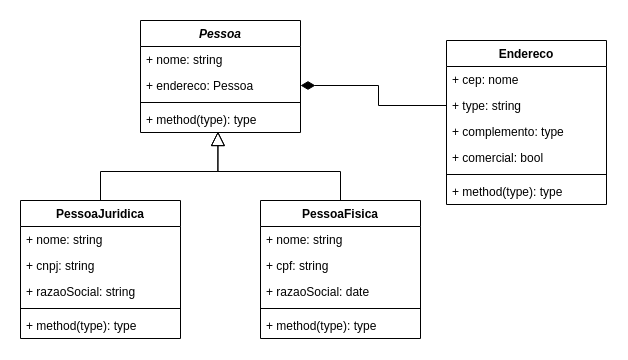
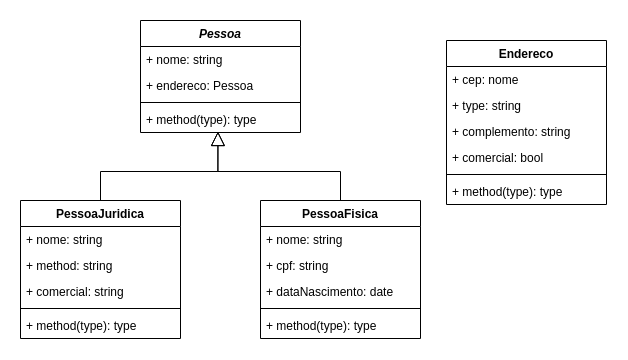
  <mxCell id="0" />
  <mxCell id="1" parent="0" />
  <mxCell id="2" style="edgeStyle=orthogonalEdgeStyle;rounded=0;orthogonalLoop=1;jettySize=auto;html=1;entryX=0.484;entryY=0.963;entryDx=0;entryDy=0;entryPerimeter=0;endArrow=block;endFill=0;endSize=12;" edge="1" parent="1" source="3" target="20"><mxGeometry relative="1" as="geometry" /></mxCell>
  <mxCell id="3" value="PessoaJuridica" style="swimlane;fontStyle=1;align=center;verticalAlign=top;childLayout=stackLayout;horizontal=1;startSize=26;horizontalStack=0;resizeParent=1;resizeParentMax=0;resizeLast=0;collapsible=1;marginBottom=0;" vertex="1" parent="1"><mxGeometry x="20" y="200" width="160" height="138" as="geometry"><mxRectangle x="214" y="180" width="120" height="26" as="alternateBounds" /></mxGeometry></mxCell>
  <mxCell id="4" value="+ nome: string" style="text;strokeColor=none;fillColor=none;align=left;verticalAlign=top;spacingLeft=4;spacingRight=4;overflow=hidden;rotatable=0;points=[[0,0.5],[1,0.5]];portConstraint=eastwest;" vertex="1" parent="3"><mxGeometry y="26" width="160" height="26" as="geometry" /></mxCell>
- <mxCell id="5" value="+ cnpj: string" style="text;strokeColor=none;fillColor=none;align=left;verticalAlign=top;spacingLeft=4;spacingRight=4;overflow=hidden;rotatable=0;points=[[0,0.5],[1,0.5]];portConstraint=eastwest;" vertex="1" parent="3"><mxGeometry y="52" width="160" height="26" as="geometry" /></mxCell>
- <mxCell id="6" value="+ razaoSocial: string" style="text;strokeColor=none;fillColor=none;align=left;verticalAlign=top;spacingLeft=4;spacingRight=4;overflow=hidden;rotatable=0;points=[[0,0.5],[1,0.5]];portConstraint=eastwest;" vertex="1" parent="3"><mxGeometry y="78" width="160" height="26" as="geometry" /></mxCell>
+ <mxCell id="5" value="+ method: string" style="text;strokeColor=none;fillColor=none;align=left;verticalAlign=top;spacingLeft=4;spacingRight=4;overflow=hidden;rotatable=0;points=[[0,0.5],[1,0.5]];portConstraint=eastwest;" vertex="1" parent="3"><mxGeometry y="52" width="160" height="26" as="geometry" /></mxCell>
+ <mxCell id="6" value="+ comercial: string" style="text;strokeColor=none;fillColor=none;align=left;verticalAlign=top;spacingLeft=4;spacingRight=4;overflow=hidden;rotatable=0;points=[[0,0.5],[1,0.5]];portConstraint=eastwest;" vertex="1" parent="3"><mxGeometry y="78" width="160" height="26" as="geometry" /></mxCell>
  <mxCell id="7" value="" style="line;strokeWidth=1;fillColor=none;align=left;verticalAlign=middle;spacingTop=-1;spacingLeft=3;spacingRight=3;rotatable=0;labelPosition=right;points=[];portConstraint=eastwest;" vertex="1" parent="3"><mxGeometry y="104" width="160" height="8" as="geometry" /></mxCell>
  <mxCell id="8" value="+ method(type): type" style="text;strokeColor=none;fillColor=none;align=left;verticalAlign=top;spacingLeft=4;spacingRight=4;overflow=hidden;rotatable=0;points=[[0,0.5],[1,0.5]];portConstraint=eastwest;" vertex="1" parent="3"><mxGeometry y="112" width="160" height="26" as="geometry" /></mxCell>
  <mxCell id="9" style="edgeStyle=orthogonalEdgeStyle;rounded=0;orthogonalLoop=1;jettySize=auto;html=1;entryX=0.484;entryY=0.962;entryDx=0;entryDy=0;entryPerimeter=0;endArrow=block;endFill=0;endSize=12;" edge="1" parent="1" source="10" target="20"><mxGeometry relative="1" as="geometry" /></mxCell>
  <mxCell id="10" value="PessoaFisica" style="swimlane;fontStyle=1;align=center;verticalAlign=top;childLayout=stackLayout;horizontal=1;startSize=26;horizontalStack=0;resizeParent=1;resizeParentMax=0;resizeLast=0;collapsible=1;marginBottom=0;" vertex="1" parent="1"><mxGeometry x="260" y="200" width="160" height="138" as="geometry"><mxRectangle x="454" y="180" width="110" height="26" as="alternateBounds" /></mxGeometry></mxCell>
  <mxCell id="11" value="+ nome: string" style="text;strokeColor=none;fillColor=none;align=left;verticalAlign=top;spacingLeft=4;spacingRight=4;overflow=hidden;rotatable=0;points=[[0,0.5],[1,0.5]];portConstraint=eastwest;" vertex="1" parent="10"><mxGeometry y="26" width="160" height="26" as="geometry" /></mxCell>
  <mxCell id="12" value="+ cpf: string" style="text;strokeColor=none;fillColor=none;align=left;verticalAlign=top;spacingLeft=4;spacingRight=4;overflow=hidden;rotatable=0;points=[[0,0.5],[1,0.5]];portConstraint=eastwest;" vertex="1" parent="10"><mxGeometry y="52" width="160" height="26" as="geometry" /></mxCell>
- <mxCell id="13" value="+ razaoSocial: date" style="text;strokeColor=none;fillColor=none;align=left;verticalAlign=top;spacingLeft=4;spacingRight=4;overflow=hidden;rotatable=0;points=[[0,0.5],[1,0.5]];portConstraint=eastwest;" vertex="1" parent="10"><mxGeometry y="78" width="160" height="26" as="geometry" /></mxCell>
+ <mxCell id="13" value="+ dataNascimento: date" style="text;strokeColor=none;fillColor=none;align=left;verticalAlign=top;spacingLeft=4;spacingRight=4;overflow=hidden;rotatable=0;points=[[0,0.5],[1,0.5]];portConstraint=eastwest;" vertex="1" parent="10"><mxGeometry y="78" width="160" height="26" as="geometry" /></mxCell>
  <mxCell id="14" value="" style="line;strokeWidth=1;fillColor=none;align=left;verticalAlign=middle;spacingTop=-1;spacingLeft=3;spacingRight=3;rotatable=0;labelPosition=right;points=[];portConstraint=eastwest;" vertex="1" parent="10"><mxGeometry y="104" width="160" height="8" as="geometry" /></mxCell>
  <mxCell id="15" value="+ method(type): type" style="text;strokeColor=none;fillColor=none;align=left;verticalAlign=top;spacingLeft=4;spacingRight=4;overflow=hidden;rotatable=0;points=[[0,0.5],[1,0.5]];portConstraint=eastwest;" vertex="1" parent="10"><mxGeometry y="112" width="160" height="26" as="geometry" /></mxCell>
  <mxCell id="16" value="Pessoa" style="swimlane;fontStyle=3;align=center;verticalAlign=top;childLayout=stackLayout;horizontal=1;startSize=26;horizontalStack=0;resizeParent=1;resizeParentMax=0;resizeLast=0;collapsible=1;marginBottom=0;" vertex="1" parent="1"><mxGeometry x="140" width="160" height="112" as="geometry" y="20" /></mxCell>
  <mxCell id="17" value="+ nome: string" style="text;strokeColor=none;fillColor=none;align=left;verticalAlign=top;spacingLeft=4;spacingRight=4;overflow=hidden;rotatable=0;points=[[0,0.5],[1,0.5]];portConstraint=eastwest;" vertex="1" parent="16"><mxGeometry y="26" width="160" height="26" as="geometry" /></mxCell>
  <mxCell id="18" value="+ endereco: Pessoa" style="text;strokeColor=none;fillColor=none;align=left;verticalAlign=top;spacingLeft=4;spacingRight=4;overflow=hidden;rotatable=0;points=[[0,0.5],[1,0.5]];portConstraint=eastwest;" vertex="1" parent="16"><mxGeometry y="52" width="160" height="26" as="geometry" /></mxCell>
  <mxCell id="19" value="" style="line;strokeWidth=1;fillColor=none;align=left;verticalAlign=middle;spacingTop=-1;spacingLeft=3;spacingRight=3;rotatable=0;labelPosition=right;points=[];portConstraint=eastwest;" vertex="1" parent="16"><mxGeometry y="78" width="160" height="8" as="geometry" /></mxCell>
  <mxCell id="20" value="+ method(type): type" style="text;strokeColor=none;fillColor=none;align=left;verticalAlign=top;spacingLeft=4;spacingRight=4;overflow=hidden;rotatable=0;points=[[0,0.5],[1,0.5]];portConstraint=eastwest;" vertex="1" parent="16"><mxGeometry y="86" width="160" height="26" as="geometry" /></mxCell>
  <mxCell id="21" value="Endereco" style="swimlane;fontStyle=1;align=center;verticalAlign=top;childLayout=stackLayout;horizontal=1;startSize=26;horizontalStack=0;resizeParent=1;resizeParentMax=0;resizeLast=0;collapsible=1;marginBottom=0;" vertex="1" parent="1"><mxGeometry x="446" y="40" width="160" height="164" as="geometry"><mxRectangle x="454" y="180" width="110" height="26" as="alternateBounds" /></mxGeometry></mxCell>
  <mxCell id="22" value="+ cep: nome" style="text;strokeColor=none;fillColor=none;align=left;verticalAlign=top;spacingLeft=4;spacingRight=4;overflow=hidden;rotatable=0;points=[[0,0.5],[1,0.5]];portConstraint=eastwest;" vertex="1" parent="21"><mxGeometry y="26" width="160" height="26" as="geometry" /></mxCell>
  <mxCell id="23" value="+ type: string" style="text;strokeColor=none;fillColor=none;align=left;verticalAlign=top;spacingLeft=4;spacingRight=4;overflow=hidden;rotatable=0;points=[[0,0.5],[1,0.5]];portConstraint=eastwest;" vertex="1" parent="21"><mxGeometry y="52" width="160" height="26" as="geometry" /></mxCell>
- <mxCell id="24" value="+ complemento: type" style="text;strokeColor=none;fillColor=none;align=left;verticalAlign=top;spacingLeft=4;spacingRight=4;overflow=hidden;rotatable=0;points=[[0,0.5],[1,0.5]];portConstraint=eastwest;" vertex="1" parent="21"><mxGeometry y="78" width="160" height="26" as="geometry" /></mxCell>
+ <mxCell id="24" value="+ complemento: string" style="text;strokeColor=none;fillColor=none;align=left;verticalAlign=top;spacingLeft=4;spacingRight=4;overflow=hidden;rotatable=0;points=[[0,0.5],[1,0.5]];portConstraint=eastwest;" vertex="1" parent="21"><mxGeometry y="78" width="160" height="26" as="geometry" /></mxCell>
  <mxCell id="25" value="+ comercial: bool" style="text;strokeColor=none;fillColor=none;align=left;verticalAlign=top;spacingLeft=4;spacingRight=4;overflow=hidden;rotatable=0;points=[[0,0.5],[1,0.5]];portConstraint=eastwest;" vertex="1" parent="21"><mxGeometry y="104" width="160" height="26" as="geometry" /></mxCell>
  <mxCell id="26" value="" style="line;strokeWidth=1;fillColor=none;align=left;verticalAlign=middle;spacingTop=-1;spacingLeft=3;spacingRight=3;rotatable=0;labelPosition=right;points=[];portConstraint=eastwest;" vertex="1" parent="21"><mxGeometry y="130" width="160" height="8" as="geometry" /></mxCell>
  <mxCell id="27" value="+ method(type): type" style="text;strokeColor=none;fillColor=none;align=left;verticalAlign=top;spacingLeft=4;spacingRight=4;overflow=hidden;rotatable=0;points=[[0,0.5],[1,0.5]];portConstraint=eastwest;" vertex="1" parent="21"><mxGeometry y="138" width="160" height="26" as="geometry" /></mxCell>
- <mxCell id="28" style="edgeStyle=orthogonalEdgeStyle;rounded=0;orthogonalLoop=1;jettySize=auto;html=1;entryX=1;entryY=0.5;entryDx=0;entryDy=0;endArrow=diamondThin;endFill=1;endSize=12;" edge="1" parent="1" source="23" target="18"><mxGeometry relative="1" as="geometry" /></mxCell>
